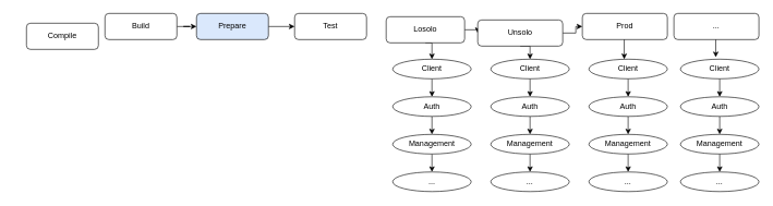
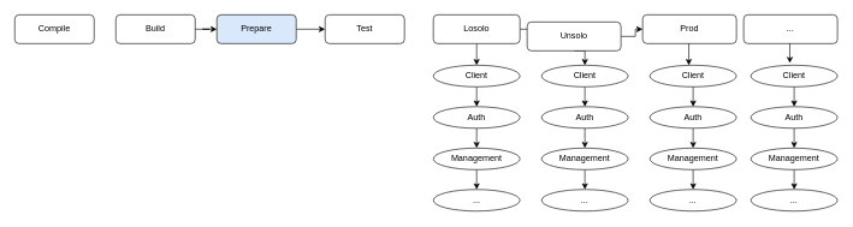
  <mxCell id="0" />
  <mxCell id="1" parent="0" />
- <mxCell id="2" value="Compile" style="rounded=1;whiteSpace=wrap;html=1;" vertex="1" parent="1"><mxGeometry x="40" y="35" width="110" height="40" as="geometry" /></mxCell>
+ <mxCell id="2" value="Compile" style="rounded=1;whiteSpace=wrap;html=1;" vertex="1" parent="1"><mxGeometry x="20" y="20" width="110" height="40" as="geometry" /></mxCell>
  <mxCell id="3" value="" style="edgeStyle=orthogonalEdgeStyle;rounded=0;orthogonalLoop=1;jettySize=auto;html=1;" edge="1" parent="1" source="4" target="6"><mxGeometry relative="1" as="geometry" /></mxCell>
  <mxCell id="4" value="Build" style="rounded=1;whiteSpace=wrap;html=1;" vertex="1" parent="1"><mxGeometry x="160" y="20" width="110" height="40" as="geometry" /></mxCell>
  <mxCell id="5" value="" style="edgeStyle=orthogonalEdgeStyle;rounded=0;orthogonalLoop=1;jettySize=auto;html=1;" edge="1" parent="1" source="6" target="7"><mxGeometry relative="1" as="geometry" /></mxCell>
  <mxCell id="6" value="Prepare" style="rounded=1;whiteSpace=wrap;html=1;fillColor=#dae8fc;" vertex="1" parent="1"><mxGeometry x="300" y="20" width="110" height="40" as="geometry" /></mxCell>
  <mxCell id="7" value="Test" style="rounded=1;whiteSpace=wrap;html=1;" vertex="1" parent="1"><mxGeometry x="450" y="20" width="110" height="40" as="geometry" /></mxCell>
  <mxCell id="8" value="" style="edgeStyle=orthogonalEdgeStyle;rounded=0;orthogonalLoop=1;jettySize=auto;html=1;" edge="1" parent="1" source="10" target="13"><mxGeometry relative="1" as="geometry" /></mxCell>
  <mxCell id="9" style="edgeStyle=orthogonalEdgeStyle;rounded=0;orthogonalLoop=1;jettySize=auto;html=1;exitX=0.5;exitY=1;exitDx=0;exitDy=0;entryX=0.5;entryY=0;entryDx=0;entryDy=0;" edge="1" parent="1" source="10" target="19"><mxGeometry relative="1" as="geometry" /></mxCell>
- <mxCell id="10" value="Losolo" style="rounded=1;whiteSpace=wrap;html=1;" vertex="1" parent="1"><mxGeometry x="590" y="25" width="120" height="40" as="geometry" /></mxCell>
+ <mxCell id="10" value="Losolo" style="rounded=1;whiteSpace=wrap;html=1;" vertex="1" parent="1"><mxGeometry x="600" y="20" width="120" height="40" as="geometry" /></mxCell>
  <mxCell id="11" value="" style="edgeStyle=orthogonalEdgeStyle;rounded=0;orthogonalLoop=1;jettySize=auto;html=1;" edge="1" parent="1" source="13" target="15"><mxGeometry relative="1" as="geometry" /></mxCell>
  <mxCell id="12" style="edgeStyle=orthogonalEdgeStyle;rounded=0;orthogonalLoop=1;jettySize=auto;html=1;exitX=0.5;exitY=1;exitDx=0;exitDy=0;entryX=0.5;entryY=0;entryDx=0;entryDy=0;" edge="1" parent="1" source="13" target="26"><mxGeometry relative="1" as="geometry" /></mxCell>
  <mxCell id="13" value="Unsolo" style="rounded=1;whiteSpace=wrap;html=1;" vertex="1" parent="1"><mxGeometry x="730" y="30" width="130" height="40" as="geometry" /></mxCell>
  <mxCell id="14" style="edgeStyle=orthogonalEdgeStyle;rounded=0;orthogonalLoop=1;jettySize=auto;html=1;exitX=0.5;exitY=1;exitDx=0;exitDy=0;entryX=0.45;entryY=0;entryDx=0;entryDy=0;entryPerimeter=0;" edge="1" parent="1" source="15" target="33"><mxGeometry relative="1" as="geometry" /></mxCell>
  <mxCell id="15" value="Prod" style="rounded=1;whiteSpace=wrap;html=1;" vertex="1" parent="1"><mxGeometry x="890" y="20" width="130" height="40" as="geometry" /></mxCell>
  <mxCell id="16" style="edgeStyle=orthogonalEdgeStyle;rounded=0;orthogonalLoop=1;jettySize=auto;html=1;exitX=0.5;exitY=1;exitDx=0;exitDy=0;entryX=0.45;entryY=-0.1;entryDx=0;entryDy=0;entryPerimeter=0;" edge="1" parent="1" source="17" target="40"><mxGeometry relative="1" as="geometry" /></mxCell>
  <mxCell id="17" value="...&lt;br&gt;" style="rounded=1;whiteSpace=wrap;html=1;" vertex="1" parent="1"><mxGeometry x="1030" y="20" width="130" height="40" as="geometry" /></mxCell>
  <mxCell id="18" style="edgeStyle=orthogonalEdgeStyle;rounded=0;orthogonalLoop=1;jettySize=auto;html=1;exitX=0.5;exitY=1;exitDx=0;exitDy=0;entryX=0.5;entryY=0;entryDx=0;entryDy=0;" edge="1" parent="1" source="19" target="21"><mxGeometry relative="1" as="geometry" /></mxCell>
  <mxCell id="19" value="Client" style="ellipse;whiteSpace=wrap;html=1;" vertex="1" parent="1"><mxGeometry x="600" y="90" width="120" height="30" as="geometry" /></mxCell>
  <mxCell id="20" style="edgeStyle=orthogonalEdgeStyle;rounded=0;orthogonalLoop=1;jettySize=auto;html=1;exitX=0.5;exitY=1;exitDx=0;exitDy=0;entryX=0.5;entryY=0;entryDx=0;entryDy=0;" edge="1" parent="1" source="21" target="23"><mxGeometry relative="1" as="geometry" /></mxCell>
  <mxCell id="21" value="Auth" style="ellipse;whiteSpace=wrap;html=1;" vertex="1" parent="1"><mxGeometry x="600" y="147.5" width="120" height="30" as="geometry" /></mxCell>
  <mxCell id="22" style="edgeStyle=orthogonalEdgeStyle;rounded=0;orthogonalLoop=1;jettySize=auto;html=1;exitX=0.5;exitY=1;exitDx=0;exitDy=0;entryX=0.5;entryY=0;entryDx=0;entryDy=0;" edge="1" parent="1" source="23" target="24"><mxGeometry relative="1" as="geometry" /></mxCell>
  <mxCell id="23" value="Management" style="ellipse;whiteSpace=wrap;html=1;" vertex="1" parent="1"><mxGeometry x="600" y="205" width="120" height="30" as="geometry" /></mxCell>
  <mxCell id="24" value="..." style="ellipse;whiteSpace=wrap;html=1;" vertex="1" parent="1"><mxGeometry x="600" y="262.5" width="120" height="30" as="geometry" /></mxCell>
  <mxCell id="25" style="edgeStyle=orthogonalEdgeStyle;rounded=0;orthogonalLoop=1;jettySize=auto;html=1;exitX=0.5;exitY=1;exitDx=0;exitDy=0;entryX=0.5;entryY=0;entryDx=0;entryDy=0;" edge="1" parent="1" source="26" target="28"><mxGeometry relative="1" as="geometry" /></mxCell>
  <mxCell id="26" value="Client" style="ellipse;whiteSpace=wrap;html=1;" vertex="1" parent="1"><mxGeometry x="750" y="90" width="120" height="30" as="geometry" /></mxCell>
  <mxCell id="27" style="edgeStyle=orthogonalEdgeStyle;rounded=0;orthogonalLoop=1;jettySize=auto;html=1;exitX=0.5;exitY=1;exitDx=0;exitDy=0;entryX=0.5;entryY=0;entryDx=0;entryDy=0;" edge="1" parent="1" source="28" target="30"><mxGeometry relative="1" as="geometry" /></mxCell>
  <mxCell id="28" value="Auth" style="ellipse;whiteSpace=wrap;html=1;" vertex="1" parent="1"><mxGeometry x="750" y="147.5" width="120" height="30" as="geometry" /></mxCell>
  <mxCell id="29" style="edgeStyle=orthogonalEdgeStyle;rounded=0;orthogonalLoop=1;jettySize=auto;html=1;exitX=0.5;exitY=1;exitDx=0;exitDy=0;entryX=0.5;entryY=0;entryDx=0;entryDy=0;" edge="1" parent="1" source="30" target="31"><mxGeometry relative="1" as="geometry" /></mxCell>
  <mxCell id="30" value="Management" style="ellipse;whiteSpace=wrap;html=1;" vertex="1" parent="1"><mxGeometry x="750" y="205" width="120" height="30" as="geometry" /></mxCell>
  <mxCell id="31" value="..." style="ellipse;whiteSpace=wrap;html=1;" vertex="1" parent="1"><mxGeometry x="750" y="262.5" width="120" height="30" as="geometry" /></mxCell>
  <mxCell id="32" style="edgeStyle=orthogonalEdgeStyle;rounded=0;orthogonalLoop=1;jettySize=auto;html=1;exitX=0.5;exitY=1;exitDx=0;exitDy=0;entryX=0.5;entryY=0;entryDx=0;entryDy=0;" edge="1" parent="1" source="33" target="35"><mxGeometry relative="1" as="geometry" /></mxCell>
  <mxCell id="33" value="Client" style="ellipse;whiteSpace=wrap;html=1;" vertex="1" parent="1"><mxGeometry x="900" y="90" width="120" height="30" as="geometry" /></mxCell>
  <mxCell id="34" style="edgeStyle=orthogonalEdgeStyle;rounded=0;orthogonalLoop=1;jettySize=auto;html=1;exitX=0.5;exitY=1;exitDx=0;exitDy=0;entryX=0.5;entryY=0;entryDx=0;entryDy=0;" edge="1" parent="1" source="35" target="37"><mxGeometry relative="1" as="geometry" /></mxCell>
  <mxCell id="35" value="Auth" style="ellipse;whiteSpace=wrap;html=1;" vertex="1" parent="1"><mxGeometry x="900" y="147.5" width="120" height="30" as="geometry" /></mxCell>
  <mxCell id="36" style="edgeStyle=orthogonalEdgeStyle;rounded=0;orthogonalLoop=1;jettySize=auto;html=1;exitX=0.5;exitY=1;exitDx=0;exitDy=0;entryX=0.5;entryY=0;entryDx=0;entryDy=0;" edge="1" parent="1" source="37" target="38"><mxGeometry relative="1" as="geometry" /></mxCell>
  <mxCell id="37" value="Management" style="ellipse;whiteSpace=wrap;html=1;" vertex="1" parent="1"><mxGeometry x="900" y="205" width="120" height="30" as="geometry" /></mxCell>
  <mxCell id="38" value="..." style="ellipse;whiteSpace=wrap;html=1;" vertex="1" parent="1"><mxGeometry x="900" y="262.5" width="120" height="30" as="geometry" /></mxCell>
  <mxCell id="39" style="edgeStyle=orthogonalEdgeStyle;rounded=0;orthogonalLoop=1;jettySize=auto;html=1;exitX=0.5;exitY=1;exitDx=0;exitDy=0;entryX=0.5;entryY=0;entryDx=0;entryDy=0;" edge="1" parent="1" source="40" target="42"><mxGeometry relative="1" as="geometry" /></mxCell>
  <mxCell id="40" value="Client" style="ellipse;whiteSpace=wrap;html=1;" vertex="1" parent="1"><mxGeometry x="1040" y="90" width="120" height="30" as="geometry" /></mxCell>
  <mxCell id="41" style="edgeStyle=orthogonalEdgeStyle;rounded=0;orthogonalLoop=1;jettySize=auto;html=1;exitX=0.5;exitY=1;exitDx=0;exitDy=0;entryX=0.5;entryY=0;entryDx=0;entryDy=0;" edge="1" parent="1" source="42" target="44"><mxGeometry relative="1" as="geometry" /></mxCell>
  <mxCell id="42" value="Auth" style="ellipse;whiteSpace=wrap;html=1;" vertex="1" parent="1"><mxGeometry x="1040" y="147.5" width="120" height="30" as="geometry" /></mxCell>
  <mxCell id="43" style="edgeStyle=orthogonalEdgeStyle;rounded=0;orthogonalLoop=1;jettySize=auto;html=1;exitX=0.5;exitY=1;exitDx=0;exitDy=0;entryX=0.5;entryY=0;entryDx=0;entryDy=0;" edge="1" parent="1" source="44" target="45"><mxGeometry relative="1" as="geometry" /></mxCell>
  <mxCell id="44" value="Management" style="ellipse;whiteSpace=wrap;html=1;" vertex="1" parent="1"><mxGeometry x="1040" y="205" width="120" height="30" as="geometry" /></mxCell>
  <mxCell id="45" value="..." style="ellipse;whiteSpace=wrap;html=1;" vertex="1" parent="1"><mxGeometry x="1040" y="262.5" width="120" height="30" as="geometry" /></mxCell>
